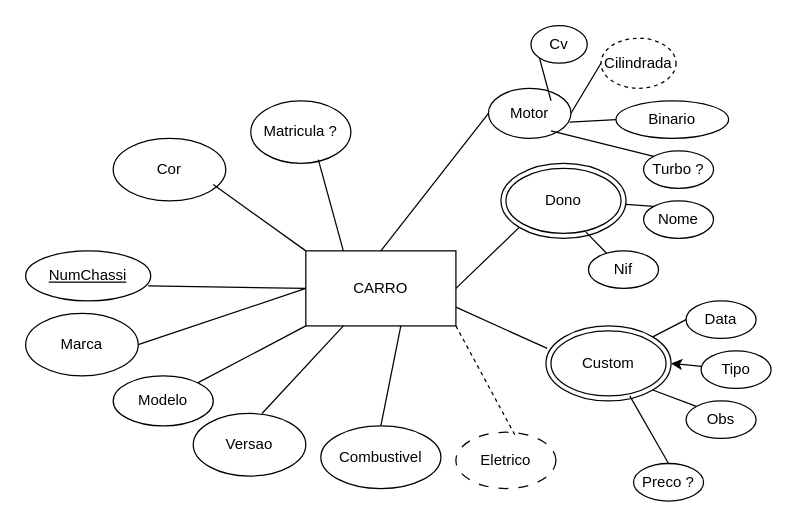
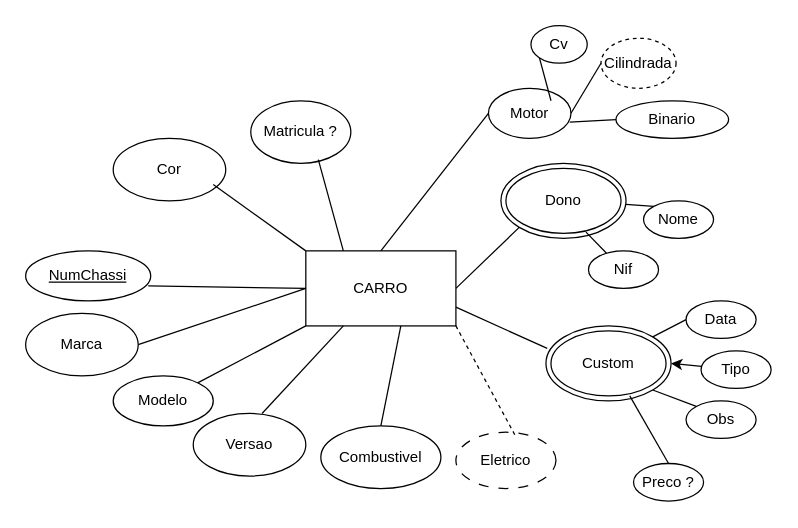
  <mxCell id="0" />
  <mxCell id="1" parent="0" />
  <mxCell id="2" value="CARRO" style="rounded=0;whiteSpace=wrap;html=1;" vertex="1" parent="1"><mxGeometry x="244" y="200" width="120" height="60" as="geometry" /></mxCell>
  <mxCell id="3" value="Cor" style="ellipse;whiteSpace=wrap;html=1;" vertex="1" parent="1"><mxGeometry x="90" y="110" width="90" height="50" as="geometry" /></mxCell>
  <mxCell id="4" value="Marca" style="ellipse;whiteSpace=wrap;html=1;" vertex="1" parent="1"><mxGeometry x="20" y="250" width="90" height="50" as="geometry" /></mxCell>
  <mxCell id="5" value="Modelo" style="ellipse;whiteSpace=wrap;html=1;" vertex="1" parent="1"><mxGeometry x="90" y="300" width="80" height="40" as="geometry" /></mxCell>
  <mxCell id="6" value="" style="endArrow=none;html=1;rounded=0;entryX=0.889;entryY=0.74;entryDx=0;entryDy=0;entryPerimeter=0;exitX=0;exitY=0;exitDx=0;exitDy=0;" edge="1" parent="1" source="2" target="3"><mxGeometry width="50" height="50" relative="1" as="geometry"><mxPoint x="200" y="200" as="sourcePoint" /><mxPoint x="250" y="150" as="targetPoint" /></mxGeometry></mxCell>
  <mxCell id="7" value="NumChassi" style="ellipse;whiteSpace=wrap;html=1;align=center;fontStyle=4;" vertex="1" parent="1"><mxGeometry x="20" y="200" width="100" height="40" as="geometry" /></mxCell>
  <mxCell id="8" value="Versao" style="ellipse;whiteSpace=wrap;html=1;" vertex="1" parent="1"><mxGeometry x="154" y="330" width="90" height="50" as="geometry" /></mxCell>
  <mxCell id="9" value="Combustivel" style="ellipse;whiteSpace=wrap;html=1;" vertex="1" parent="1"><mxGeometry x="256" y="340" width="96" height="50" as="geometry" /></mxCell>
  <mxCell id="10" value="Eletrico" style="ellipse;whiteSpace=wrap;html=1;dashed=1;dashPattern=8 8;" vertex="1" parent="1"><mxGeometry x="364" y="345" width="80" height="45" as="geometry" /></mxCell>
  <mxCell id="11" value="" style="endArrow=none;dashed=1;html=1;rounded=0;entryX=1;entryY=1;entryDx=0;entryDy=0;exitX=0.588;exitY=0.044;exitDx=0;exitDy=0;exitPerimeter=0;" edge="1" parent="1" source="10" target="2"><mxGeometry width="50" height="50" relative="1" as="geometry"><mxPoint x="370" y="350" as="sourcePoint" /><mxPoint x="420" y="300" as="targetPoint" /></mxGeometry></mxCell>
  <mxCell id="12" value="" style="endArrow=none;html=1;rounded=0;entryX=0;entryY=0.5;entryDx=0;entryDy=0;exitX=0.98;exitY=0.7;exitDx=0;exitDy=0;exitPerimeter=0;" edge="1" parent="1" source="7" target="2"><mxGeometry width="50" height="50" relative="1" as="geometry"><mxPoint x="180" y="270" as="sourcePoint" /><mxPoint x="230" y="220" as="targetPoint" /></mxGeometry></mxCell>
  <mxCell id="13" value="" style="endArrow=none;html=1;rounded=0;entryX=0;entryY=0.5;entryDx=0;entryDy=0;exitX=1;exitY=0.5;exitDx=0;exitDy=0;" edge="1" parent="1" source="4" target="2"><mxGeometry width="50" height="50" relative="1" as="geometry"><mxPoint x="170" y="300" as="sourcePoint" /><mxPoint x="220" y="250" as="targetPoint" /></mxGeometry></mxCell>
  <mxCell id="14" value="" style="endArrow=none;html=1;rounded=0;entryX=0;entryY=1;entryDx=0;entryDy=0;" edge="1" parent="1" source="5" target="2"><mxGeometry width="50" height="50" relative="1" as="geometry"><mxPoint x="180" y="310" as="sourcePoint" /><mxPoint x="230" y="260" as="targetPoint" /></mxGeometry></mxCell>
  <mxCell id="15" value="" style="endArrow=none;html=1;rounded=0;entryX=0.25;entryY=1;entryDx=0;entryDy=0;exitX=0.611;exitY=0;exitDx=0;exitDy=0;exitPerimeter=0;" edge="1" parent="1" source="8" target="2"><mxGeometry width="50" height="50" relative="1" as="geometry"><mxPoint x="220" y="320" as="sourcePoint" /><mxPoint x="270" y="270" as="targetPoint" /></mxGeometry></mxCell>
  <mxCell id="16" value="" style="endArrow=none;html=1;rounded=0;entryX=0.633;entryY=1;entryDx=0;entryDy=0;entryPerimeter=0;exitX=0.5;exitY=0;exitDx=0;exitDy=0;" edge="1" parent="1" source="9" target="2"><mxGeometry width="50" height="50" relative="1" as="geometry"><mxPoint x="270" y="320" as="sourcePoint" /><mxPoint x="320" y="270" as="targetPoint" /></mxGeometry></mxCell>
  <mxCell id="17" value="Custom" style="ellipse;shape=doubleEllipse;whiteSpace=wrap;html=1;" vertex="1" parent="1"><mxGeometry x="436" y="260" width="100" height="60" as="geometry" /></mxCell>
  <mxCell id="18" value="Dono" style="ellipse;shape=doubleEllipse;whiteSpace=wrap;html=1;" vertex="1" parent="1"><mxGeometry x="400" y="130" width="100" height="60" as="geometry" /></mxCell>
  <mxCell id="19" value="Matricula ?" style="ellipse;whiteSpace=wrap;html=1;" vertex="1" parent="1"><mxGeometry x="200" y="80" width="80" height="50" as="geometry" /></mxCell>
  <mxCell id="20" value="Motor" style="ellipse;whiteSpace=wrap;html=1;" vertex="1" parent="1"><mxGeometry x="390" y="70" width="66" height="40" as="geometry" /></mxCell>
  <mxCell id="21" value="Cv" style="ellipse;whiteSpace=wrap;html=1;" vertex="1" parent="1"><mxGeometry x="424" y="20" width="45" height="30" as="geometry" /></mxCell>
  <mxCell id="22" value="Cilindrada" style="ellipse;whiteSpace=wrap;html=1;dashed=1;" vertex="1" parent="1"><mxGeometry x="480" y="30" width="60" height="40" as="geometry" /></mxCell>
  <mxCell id="23" value="Binario" style="ellipse;whiteSpace=wrap;html=1;" vertex="1" parent="1"><mxGeometry x="492" y="80" width="90" height="30" as="geometry" /></mxCell>
- <mxCell id="24" value="Turbo ?" style="ellipse;whiteSpace=wrap;html=1;" vertex="1" parent="1"><mxGeometry x="514" y="120" width="56" height="30" as="geometry" /></mxCell>
  <mxCell id="25" value="Nome" style="ellipse;whiteSpace=wrap;html=1;" vertex="1" parent="1"><mxGeometry x="514" y="160" width="56" height="30" as="geometry" /></mxCell>
  <mxCell id="26" value="Nif" style="ellipse;whiteSpace=wrap;html=1;" vertex="1" parent="1"><mxGeometry x="470" y="200" width="56" height="30" as="geometry" /></mxCell>
  <mxCell id="27" value="" style="endArrow=none;html=1;rounded=0;entryX=0;entryY=1;entryDx=0;entryDy=0;exitX=0.758;exitY=0.25;exitDx=0;exitDy=0;exitPerimeter=0;" edge="1" parent="1" source="20" target="21"><mxGeometry width="50" height="50" relative="1" as="geometry"><mxPoint x="420" y="90" as="sourcePoint" /><mxPoint x="470" y="40" as="targetPoint" /></mxGeometry></mxCell>
  <mxCell id="28" value="" style="endArrow=none;html=1;rounded=0;exitX=0.25;exitY=0;exitDx=0;exitDy=0;entryX=0.675;entryY=0.94;entryDx=0;entryDy=0;entryPerimeter=0;" edge="1" parent="1" source="2" target="19"><mxGeometry width="50" height="50" relative="1" as="geometry"><mxPoint x="220" y="170" as="sourcePoint" /><mxPoint x="270" y="120" as="targetPoint" /></mxGeometry></mxCell>
  <mxCell id="29" value="" style="endArrow=none;html=1;rounded=0;exitX=0.5;exitY=0;exitDx=0;exitDy=0;entryX=0;entryY=0.5;entryDx=0;entryDy=0;" edge="1" parent="1" source="2" target="20"><mxGeometry width="50" height="50" relative="1" as="geometry"><mxPoint x="310" y="200" as="sourcePoint" /><mxPoint x="360" y="150" as="targetPoint" /></mxGeometry></mxCell>
  <mxCell id="30" value="" style="endArrow=none;html=1;rounded=0;entryX=0;entryY=1;entryDx=0;entryDy=0;exitX=1;exitY=0.5;exitDx=0;exitDy=0;" edge="1" parent="1" source="2" target="18"><mxGeometry width="50" height="50" relative="1" as="geometry"><mxPoint x="370" y="230" as="sourcePoint" /><mxPoint x="410" y="170" as="targetPoint" /></mxGeometry></mxCell>
  <mxCell id="31" value="Preco ?" style="ellipse;whiteSpace=wrap;html=1;" vertex="1" parent="1"><mxGeometry x="506" y="370" width="56" height="30" as="geometry" /></mxCell>
  <mxCell id="32" value="Obs" style="ellipse;whiteSpace=wrap;html=1;" vertex="1" parent="1"><mxGeometry x="548" y="320" width="56" height="30" as="geometry" /></mxCell>
  <mxCell id="33" value="Tipo" style="ellipse;whiteSpace=wrap;html=1;" vertex="1" parent="1"><mxGeometry x="560" y="280" width="56" height="30" as="geometry" /></mxCell>
  <mxCell id="34" value="Data" style="ellipse;whiteSpace=wrap;html=1;" vertex="1" parent="1"><mxGeometry x="548" y="240" width="56" height="30" as="geometry" /></mxCell>
  <mxCell id="35" value="" style="endArrow=none;html=1;rounded=0;entryX=0.67;entryY=0.933;entryDx=0;entryDy=0;entryPerimeter=0;exitX=0.5;exitY=0;exitDx=0;exitDy=0;" edge="1" parent="1" source="31" target="17"><mxGeometry width="50" height="50" relative="1" as="geometry"><mxPoint x="460" y="370" as="sourcePoint" /><mxPoint x="510" y="320" as="targetPoint" /></mxGeometry></mxCell>
  <mxCell id="36" value="" style="endArrow=none;html=1;rounded=0;entryX=1;entryY=1;entryDx=0;entryDy=0;exitX=0;exitY=0;exitDx=0;exitDy=0;" edge="1" parent="1" source="32" target="17"><mxGeometry width="50" height="50" relative="1" as="geometry"><mxPoint x="480" y="350" as="sourcePoint" /><mxPoint x="530" y="300" as="targetPoint" /></mxGeometry></mxCell>
  <mxCell id="37" value="" style="endArrow=classic;html=1;rounded=0;entryX=1;entryY=0.5;entryDx=0;entryDy=0;" edge="1" parent="1" source="33" target="17"><mxGeometry width="50" height="50" relative="1" as="geometry"><mxPoint x="600" y="380" as="sourcePoint" /><mxPoint x="650" y="330" as="targetPoint" /></mxGeometry></mxCell>
  <mxCell id="38" value="" style="endArrow=none;html=1;rounded=0;entryX=1;entryY=0.75;entryDx=0;entryDy=0;exitX=0.01;exitY=0.3;exitDx=0;exitDy=0;exitPerimeter=0;" edge="1" parent="1" source="17" target="2"><mxGeometry width="50" height="50" relative="1" as="geometry"><mxPoint x="420" y="270" as="sourcePoint" /><mxPoint x="470" y="220" as="targetPoint" /></mxGeometry></mxCell>
  <mxCell id="39" value="" style="endArrow=none;html=1;rounded=0;entryX=0;entryY=0.5;entryDx=0;entryDy=0;exitX=1;exitY=0;exitDx=0;exitDy=0;" edge="1" parent="1" source="17" target="34"><mxGeometry width="50" height="50" relative="1" as="geometry"><mxPoint x="510" y="290" as="sourcePoint" /><mxPoint x="560" y="240" as="targetPoint" /></mxGeometry></mxCell>
  <mxCell id="40" value="" style="endArrow=none;html=1;rounded=0;entryX=0;entryY=0.5;entryDx=0;entryDy=0;exitX=1;exitY=0.5;exitDx=0;exitDy=0;" edge="1" parent="1" source="20" target="22"><mxGeometry width="50" height="50" relative="1" as="geometry"><mxPoint x="430" y="130" as="sourcePoint" /><mxPoint x="480" y="80" as="targetPoint" /></mxGeometry></mxCell>
  <mxCell id="41" value="" style="endArrow=none;html=1;rounded=0;entryX=0;entryY=0.5;entryDx=0;entryDy=0;exitX=0.985;exitY=0.675;exitDx=0;exitDy=0;exitPerimeter=0;" edge="1" parent="1" source="20" target="23"><mxGeometry width="50" height="50" relative="1" as="geometry"><mxPoint x="450" y="140" as="sourcePoint" /><mxPoint x="500" y="90" as="targetPoint" /></mxGeometry></mxCell>
- <mxCell id="42" value="" style="endArrow=none;html=1;rounded=0;entryX=0;entryY=0;entryDx=0;entryDy=0;exitX=0.758;exitY=0.85;exitDx=0;exitDy=0;exitPerimeter=0;" edge="1" parent="1" source="20" target="24"><mxGeometry width="50" height="50" relative="1" as="geometry"><mxPoint x="450" y="150" as="sourcePoint" /><mxPoint x="500" y="100" as="targetPoint" /></mxGeometry></mxCell>
  <mxCell id="43" value="" style="endArrow=none;html=1;rounded=0;entryX=0;entryY=0;entryDx=0;entryDy=0;" edge="1" parent="1" source="18" target="25"><mxGeometry width="50" height="50" relative="1" as="geometry"><mxPoint x="470" y="210" as="sourcePoint" /><mxPoint x="520" y="160" as="targetPoint" /></mxGeometry></mxCell>
  <mxCell id="44" value="" style="endArrow=none;html=1;rounded=0;entryX=0.68;entryY=0.917;entryDx=0;entryDy=0;entryPerimeter=0;" edge="1" parent="1" source="26" target="18"><mxGeometry width="50" height="50" relative="1" as="geometry"><mxPoint x="399.289" y="265" as="sourcePoint" /><mxPoint x="399.289" y="215" as="targetPoint" /></mxGeometry></mxCell>
